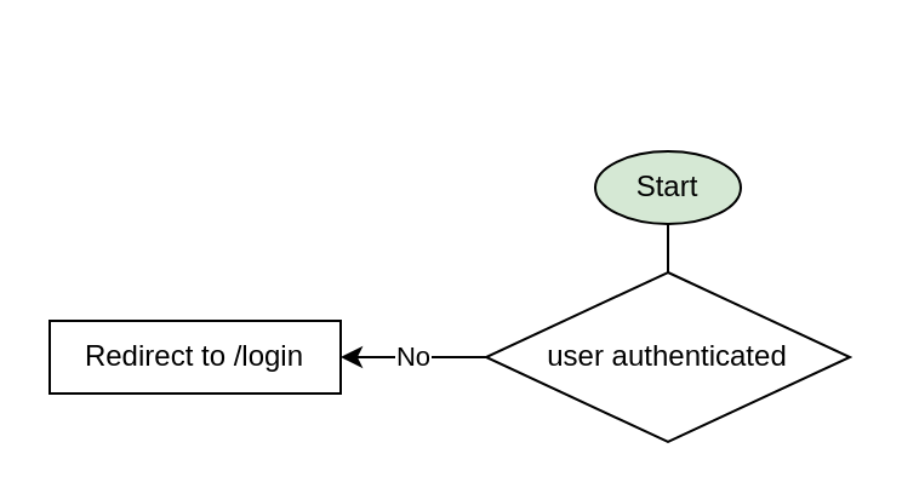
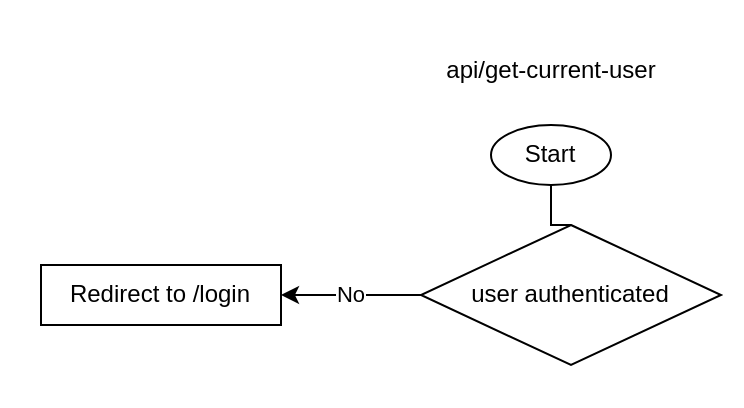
  <mxCell id="0" />
  <mxCell id="1" parent="0" />
  <mxCell id="2" value="" style="edgeStyle=orthogonalEdgeStyle;rounded=0;orthogonalLoop=1;jettySize=auto;html=1;endArrow=none;" edge="1" parent="1" source="3" target="6"><mxGeometry relative="1" as="geometry" /></mxCell>
- <mxCell id="3" value="Start" style="ellipse;whiteSpace=wrap;html=1;fillColor=#d5e8d4;" vertex="1" parent="1"><mxGeometry x="245" y="62" width="60" height="30" as="geometry" /></mxCell>
+ <mxCell id="3" value="Start" style="ellipse;whiteSpace=wrap;html=1;" vertex="1" parent="1"><mxGeometry x="245" y="62" width="60" height="30" as="geometry" /></mxCell>
+ <mxCell id="4" value="api/get-current-user" style="text;html=1;align=center;verticalAlign=middle;resizable=0;points=[];autosize=1;strokeColor=none;fillColor=none;" vertex="1" parent="1"><mxGeometry x="210" y="20" width="130" height="30" as="geometry" /></mxCell>
  <mxCell id="5" value="No" style="edgeStyle=orthogonalEdgeStyle;rounded=0;orthogonalLoop=1;jettySize=auto;html=1;" edge="1" parent="1" source="6" target="7"><mxGeometry relative="1" as="geometry" /></mxCell>
- <mxCell id="6" value="user authenticated" style="rhombus;whiteSpace=wrap;html=1;" vertex="1" parent="1"><mxGeometry x="200" y="112" width="150" height="70" as="geometry" /></mxCell>
+ <mxCell id="6" value="user authenticated" style="rhombus;whiteSpace=wrap;html=1;" vertex="1" parent="1"><mxGeometry x="210" y="112" width="150" height="70" as="geometry" /></mxCell>
  <mxCell id="7" value="Redirect to /login" style="rounded=0;whiteSpace=wrap;html=1;" vertex="1" parent="1"><mxGeometry x="20" y="132" width="120" height="30" as="geometry" /></mxCell>
